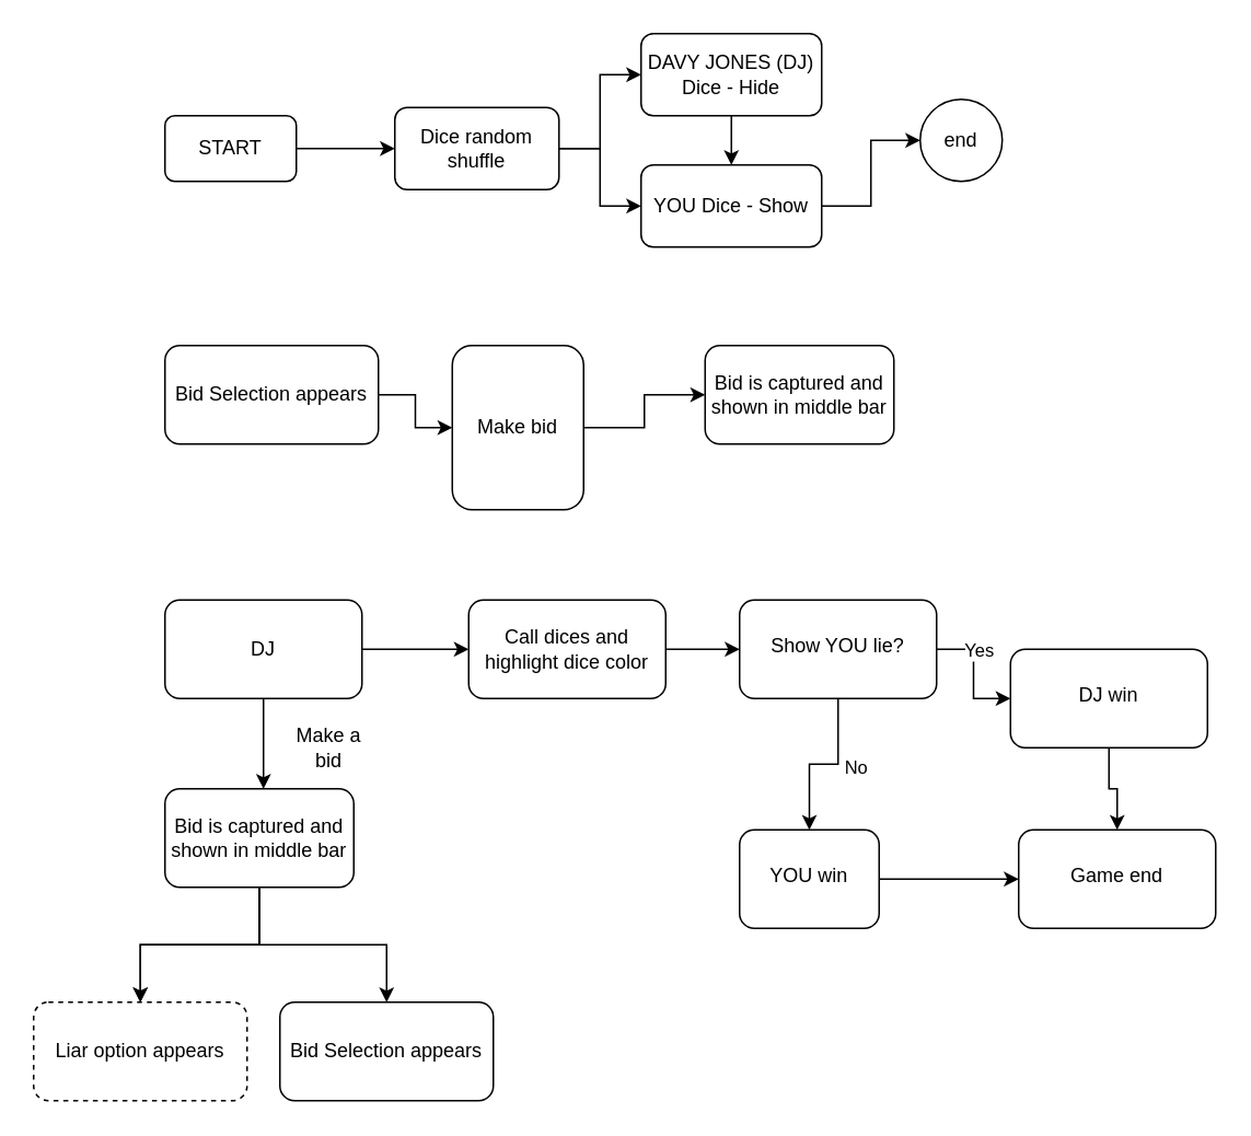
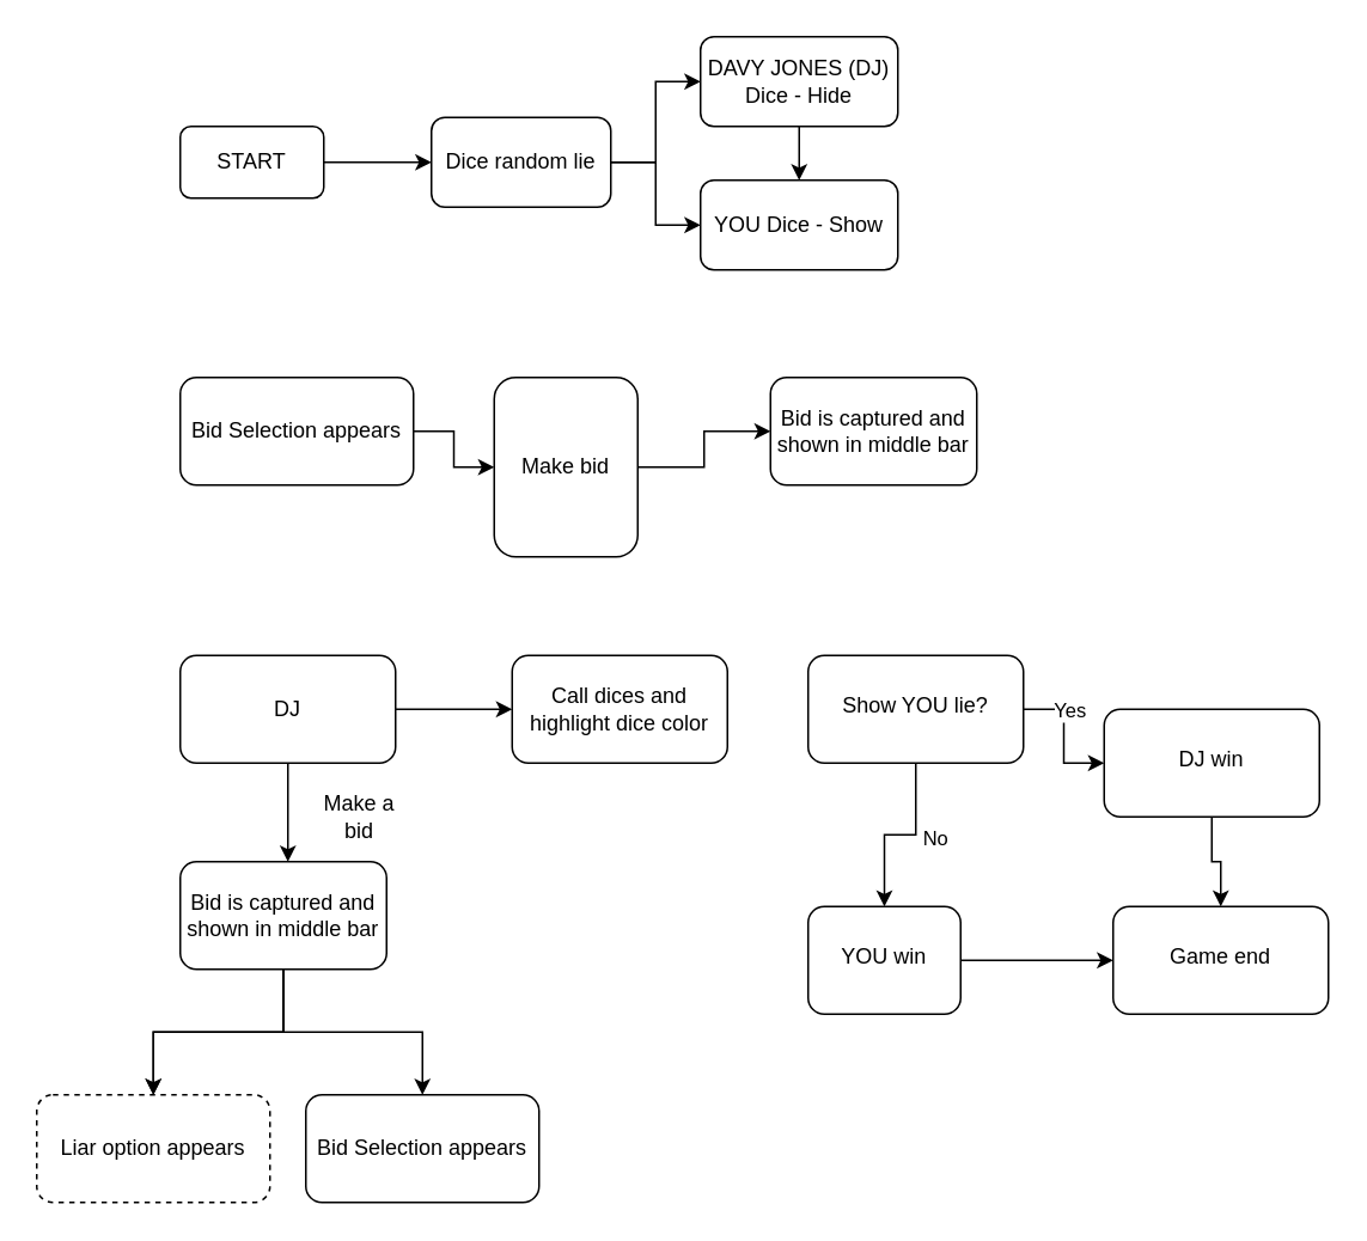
  <mxCell id="0" />
  <mxCell id="1" parent="0" />
  <mxCell id="2" value="" style="edgeStyle=orthogonalEdgeStyle;rounded=0;orthogonalLoop=1;jettySize=auto;html=1;" edge="1" parent="1" source="3" target="31"><mxGeometry relative="1" as="geometry" /></mxCell>
  <mxCell id="3" value="Make bid" style="rounded=1;whiteSpace=wrap;html=1;fontSize=12;glass=0;strokeWidth=1;shadow=0;" parent="1" vertex="1"><mxGeometry x="275" y="210" width="80" height="100" as="geometry" /></mxCell>
  <mxCell id="4" value="" style="edgeStyle=orthogonalEdgeStyle;rounded=0;orthogonalLoop=1;jettySize=auto;html=1;" edge="1" parent="1" source="5" target="23"><mxGeometry relative="1" as="geometry" /></mxCell>
  <mxCell id="5" value="START" style="rounded=1;whiteSpace=wrap;html=1;fontSize=12;glass=0;strokeWidth=1;shadow=0;" vertex="1" parent="1"><mxGeometry x="100" y="70" width="80" height="40" as="geometry" /></mxCell>
  <mxCell id="6" value="" style="edgeStyle=orthogonalEdgeStyle;rounded=0;orthogonalLoop=1;jettySize=auto;html=1;" edge="1" parent="1" source="10" target="12"><mxGeometry relative="1" as="geometry" /></mxCell>
  <mxCell id="7" value="Yes" style="edgeLabel;html=1;align=center;verticalAlign=middle;resizable=0;points=[];" vertex="1" connectable="0" parent="6"><mxGeometry x="-0.028" y="2" relative="1" as="geometry"><mxPoint x="1" y="-13" as="offset" /></mxGeometry></mxCell>
  <mxCell id="8" value="" style="edgeStyle=orthogonalEdgeStyle;rounded=0;orthogonalLoop=1;jettySize=auto;html=1;" edge="1" parent="1" source="10" target="15"><mxGeometry relative="1" as="geometry" /></mxCell>
  <mxCell id="9" value="No" style="edgeLabel;html=1;align=center;verticalAlign=middle;resizable=0;points=[];" vertex="1" connectable="0" parent="8"><mxGeometry x="-0.341" y="3" relative="1" as="geometry"><mxPoint x="7" y="9" as="offset" /></mxGeometry></mxCell>
  <mxCell id="10" value="Show YOU lie?" style="rounded=1;whiteSpace=wrap;html=1;shadow=0;strokeWidth=1;spacing=6;spacingTop=-4;" vertex="1" parent="1"><mxGeometry x="450" y="365" width="120" height="60" as="geometry" /></mxCell>
  <mxCell id="11" value="" style="edgeStyle=orthogonalEdgeStyle;rounded=0;orthogonalLoop=1;jettySize=auto;html=1;" edge="1" parent="1" source="12" target="13"><mxGeometry relative="1" as="geometry" /></mxCell>
  <mxCell id="12" value="DJ win" style="rounded=1;whiteSpace=wrap;html=1;shadow=0;strokeWidth=1;spacing=6;spacingTop=-4;" vertex="1" parent="1"><mxGeometry x="615" y="395" width="120" height="60" as="geometry" /></mxCell>
  <mxCell id="13" value="Game end" style="rounded=1;whiteSpace=wrap;html=1;shadow=0;strokeWidth=1;spacing=6;spacingTop=-4;" vertex="1" parent="1"><mxGeometry x="620" y="505" width="120" height="60" as="geometry" /></mxCell>
  <mxCell id="14" value="" style="edgeStyle=orthogonalEdgeStyle;rounded=0;orthogonalLoop=1;jettySize=auto;html=1;" edge="1" parent="1" source="15" target="13"><mxGeometry relative="1" as="geometry" /></mxCell>
  <mxCell id="15" value="YOU win" style="rounded=1;whiteSpace=wrap;html=1;shadow=0;strokeWidth=1;spacing=6;spacingTop=-4;" vertex="1" parent="1"><mxGeometry x="450" y="505" width="85" height="60" as="geometry" /></mxCell>
  <mxCell id="16" value="" style="edgeStyle=orthogonalEdgeStyle;rounded=0;orthogonalLoop=1;jettySize=auto;html=1;" edge="1" parent="1" source="18" target="20"><mxGeometry relative="1" as="geometry" /></mxCell>
  <mxCell id="17" value="" style="edgeStyle=orthogonalEdgeStyle;rounded=0;orthogonalLoop=1;jettySize=auto;html=1;" edge="1" parent="1" source="18"><mxGeometry relative="1" as="geometry"><mxPoint x="160" y="480" as="targetPoint" /></mxGeometry></mxCell>
  <mxCell id="18" value="DJ" style="rounded=1;whiteSpace=wrap;html=1;" vertex="1" parent="1"><mxGeometry x="100" y="365" width="120" height="60" as="geometry" /></mxCell>
- <mxCell id="19" value="" style="edgeStyle=orthogonalEdgeStyle;rounded=0;orthogonalLoop=1;jettySize=auto;html=1;" edge="1" parent="1" source="20" target="10"><mxGeometry relative="1" as="geometry" /></mxCell>
  <mxCell id="20" value="Call dices and highlight dice color" style="rounded=1;whiteSpace=wrap;html=1;" vertex="1" parent="1"><mxGeometry x="285" y="365" width="120" height="60" as="geometry" /></mxCell>
  <mxCell id="21" value="" style="edgeStyle=orthogonalEdgeStyle;rounded=0;orthogonalLoop=1;jettySize=auto;html=1;" edge="1" parent="1" source="23" target="27"><mxGeometry relative="1" as="geometry" /></mxCell>
  <mxCell id="22" style="edgeStyle=orthogonalEdgeStyle;rounded=0;orthogonalLoop=1;jettySize=auto;html=1;entryX=0;entryY=0.5;entryDx=0;entryDy=0;" edge="1" parent="1" source="23" target="25"><mxGeometry relative="1" as="geometry" /></mxCell>
- <mxCell id="23" value="Dice random shuffle" style="rounded=1;whiteSpace=wrap;html=1;" vertex="1" parent="1"><mxGeometry x="240" y="65" width="100" height="50" as="geometry" /></mxCell>
+ <mxCell id="23" value="Dice random lie" style="rounded=1;whiteSpace=wrap;html=1;" vertex="1" parent="1"><mxGeometry x="240" y="65" width="100" height="50" as="geometry" /></mxCell>
  <mxCell id="24" value="" style="edgeStyle=orthogonalEdgeStyle;rounded=0;orthogonalLoop=1;jettySize=auto;html=1;" edge="1" parent="1" source="25" target="27"><mxGeometry relative="1" as="geometry" /></mxCell>
  <mxCell id="25" value="&lt;span style=&quot;&quot;&gt;DAVY JONES (DJ) Dice - Hide&lt;/span&gt;" style="rounded=1;whiteSpace=wrap;html=1;" vertex="1" parent="1"><mxGeometry x="390" y="20" width="110" height="50" as="geometry" /></mxCell>
- <mxCell id="26" value="" style="edgeStyle=orthogonalEdgeStyle;rounded=0;orthogonalLoop=1;jettySize=auto;html=1;" edge="1" parent="1" source="27" target="28"><mxGeometry relative="1" as="geometry" /></mxCell>
  <mxCell id="27" value="&lt;span style=&quot;&quot;&gt;YOU Dice - Show&lt;/span&gt;" style="rounded=1;whiteSpace=wrap;html=1;" vertex="1" parent="1"><mxGeometry x="390" y="100" width="110" height="50" as="geometry" /></mxCell>
- <mxCell id="28" value="end" style="ellipse;whiteSpace=wrap;html=1;aspect=fixed;" vertex="1" parent="1"><mxGeometry x="560" y="60" width="50" height="50" as="geometry" /></mxCell>
  <mxCell id="29" value="" style="edgeStyle=orthogonalEdgeStyle;rounded=0;orthogonalLoop=1;jettySize=auto;html=1;" edge="1" parent="1" source="30" target="3"><mxGeometry relative="1" as="geometry" /></mxCell>
  <mxCell id="30" value="Bid Selection appears" style="rounded=1;whiteSpace=wrap;html=1;" vertex="1" parent="1"><mxGeometry x="100" y="210" width="130" height="60" as="geometry" /></mxCell>
  <mxCell id="31" value="Bid is captured and shown in middle bar" style="rounded=1;whiteSpace=wrap;html=1;" vertex="1" parent="1"><mxGeometry x="429" y="210" width="115" height="60" as="geometry" /></mxCell>
  <mxCell id="32" value="Make a bid" style="text;html=1;strokeColor=none;fillColor=none;align=center;verticalAlign=middle;whiteSpace=wrap;rounded=0;" vertex="1" parent="1"><mxGeometry x="170" y="440" width="60" height="30" as="geometry" /></mxCell>
  <mxCell id="33" value="" style="edgeStyle=orthogonalEdgeStyle;rounded=0;orthogonalLoop=1;jettySize=auto;html=1;" edge="1" parent="1" source="35" target="37"><mxGeometry relative="1" as="geometry" /></mxCell>
  <mxCell id="34" value="" style="edgeStyle=orthogonalEdgeStyle;rounded=0;orthogonalLoop=1;jettySize=auto;html=1;" edge="1" parent="1" source="35" target="37"><mxGeometry relative="1" as="geometry" /></mxCell>
  <mxCell id="35" value="Bid is captured and shown in middle bar" style="rounded=1;whiteSpace=wrap;html=1;" vertex="1" parent="1"><mxGeometry x="100" y="480" width="115" height="60" as="geometry" /></mxCell>
  <mxCell id="36" value="Bid Selection appears" style="rounded=1;whiteSpace=wrap;html=1;" vertex="1" parent="1"><mxGeometry x="170" y="610" width="130" height="60" as="geometry" /></mxCell>
  <mxCell id="37" value="Liar option appears" style="rounded=1;whiteSpace=wrap;html=1;dashed=1;" vertex="1" parent="1"><mxGeometry x="20" y="610" width="130" height="60" as="geometry" /></mxCell>
  <mxCell id="38" value="" style="edgeStyle=orthogonalEdgeStyle;rounded=0;orthogonalLoop=1;jettySize=auto;html=1;exitX=0.5;exitY=1;exitDx=0;exitDy=0;" edge="1" parent="1" source="35" target="36"><mxGeometry relative="1" as="geometry"><mxPoint x="167.5" y="550" as="sourcePoint" /><mxPoint x="115" y="620" as="targetPoint" /></mxGeometry></mxCell>
